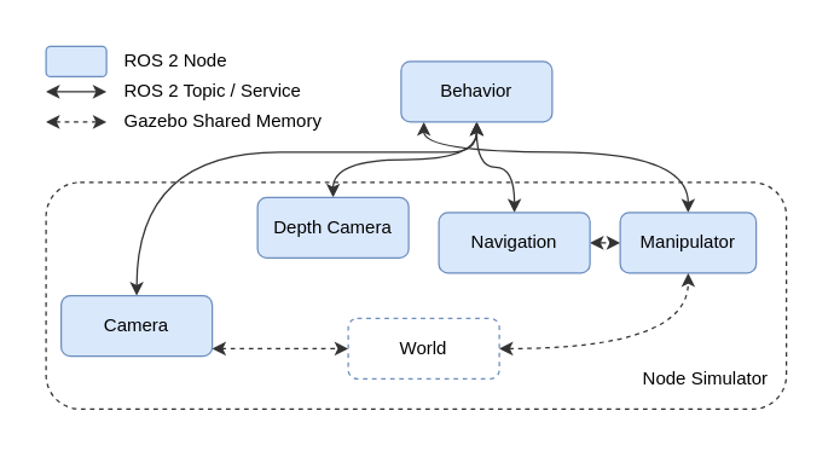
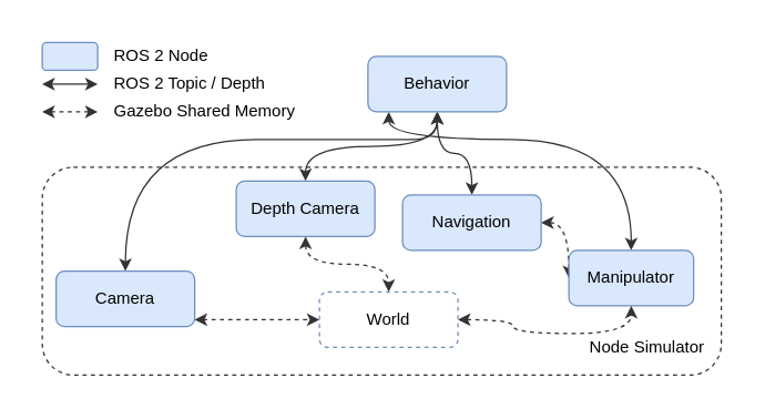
  <mxCell id="0" />
  <mxCell id="1" parent="0" />
  <mxCell id="2" value="" style="rounded=0;whiteSpace=wrap;html=1;strokeColor=none;" parent="1" vertex="1"><mxGeometry x="20" y="20" width="510" height="260" as="geometry" /></mxCell>
  <mxCell id="3" value="" style="rounded=1;whiteSpace=wrap;html=1;dashed=1;fillColor=none;strokeColor=#333333;" parent="1" vertex="1"><mxGeometry x="30" y="120" width="490" height="150" as="geometry" /></mxCell>
  <mxCell id="4" style="edgeStyle=orthogonalEdgeStyle;rounded=0;orthogonalLoop=1;jettySize=auto;html=1;entryX=0.5;entryY=0;entryDx=0;entryDy=0;exitX=0.5;exitY=1;exitDx=0;exitDy=0;curved=1;startArrow=classic;startFill=1;strokeColor=#333333;" parent="1" source="8" target="10" edge="1"><mxGeometry relative="1" as="geometry"><Array as="points"><mxPoint x="280" y="100" /><mxPoint x="100" y="100" /></Array></mxGeometry></mxCell>
  <mxCell id="5" style="edgeStyle=orthogonalEdgeStyle;curved=1;rounded=0;orthogonalLoop=1;jettySize=auto;html=1;entryX=0.5;entryY=0;entryDx=0;entryDy=0;startArrow=classic;startFill=1;strokeColor=#333333;" parent="1" source="8" target="15" edge="1"><mxGeometry relative="1" as="geometry" /></mxCell>
  <mxCell id="6" style="edgeStyle=orthogonalEdgeStyle;curved=1;rounded=0;orthogonalLoop=1;jettySize=auto;html=1;startArrow=classic;startFill=1;strokeColor=#333333;" parent="1" source="8" target="12" edge="1"><mxGeometry relative="1" as="geometry" /></mxCell>
  <mxCell id="7" style="edgeStyle=orthogonalEdgeStyle;curved=1;rounded=0;orthogonalLoop=1;jettySize=auto;html=1;startArrow=classic;startFill=1;strokeColor=#333333;" parent="1" source="8" target="13" edge="1"><mxGeometry relative="1" as="geometry"><Array as="points"><mxPoint x="280" y="100" /><mxPoint x="455" y="100" /></Array></mxGeometry></mxCell>
  <mxCell id="8" value="Behavior" style="rounded=1;whiteSpace=wrap;html=1;fillColor=#dae8fc;strokeColor=#6c8ebf;" parent="1" vertex="1"><mxGeometry x="265" y="40" width="100" height="40" as="geometry" /></mxCell>
  <mxCell id="9" style="edgeStyle=orthogonalEdgeStyle;rounded=0;orthogonalLoop=1;jettySize=auto;html=1;entryX=0;entryY=0.5;entryDx=0;entryDy=0;startArrow=classic;startFill=1;strokeColor=#333333;curved=1;dashed=1;" parent="1" source="10" target="22" edge="1"><mxGeometry relative="1" as="geometry"><Array as="points"><mxPoint x="100" y="230" /></Array></mxGeometry></mxCell>
  <mxCell id="10" value="Camera" style="rounded=1;whiteSpace=wrap;html=1;fillColor=#dae8fc;strokeColor=#6c8ebf;" parent="1" vertex="1"><mxGeometry x="40" y="195" width="100" height="40" as="geometry" /></mxCell>
  <mxCell id="11" style="edgeStyle=orthogonalEdgeStyle;rounded=0;orthogonalLoop=1;jettySize=auto;html=1;startArrow=classic;startFill=1;strokeColor=#333333;curved=1;dashed=1;" parent="1" source="12" target="13" edge="1"><mxGeometry relative="1" as="geometry" /></mxCell>
  <mxCell id="12" value="Navigation" style="rounded=1;whiteSpace=wrap;html=1;fillColor=#dae8fc;strokeColor=#6c8ebf;" parent="1" vertex="1"><mxGeometry x="290" y="140" width="100" height="40" as="geometry" /></mxCell>
- <mxCell id="13" value="Manipulator" style="rounded=1;whiteSpace=wrap;html=1;fillColor=#dae8fc;strokeColor=#6c8ebf;" parent="1" vertex="1"><mxGeometry x="410" y="140" width="90" height="40" as="geometry" /></mxCell>
+ <mxCell id="13" value="Manipulator" style="rounded=1;whiteSpace=wrap;html=1;fillColor=#dae8fc;strokeColor=#6c8ebf;" parent="1" vertex="1"><mxGeometry x="410" y="180" width="90" height="40" as="geometry" /></mxCell>
+ <mxCell id="14" style="edgeStyle=orthogonalEdgeStyle;rounded=0;orthogonalLoop=1;jettySize=auto;html=1;startArrow=classic;startFill=1;strokeColor=#333333;curved=1;dashed=1;" parent="1" source="15" target="22" edge="1"><mxGeometry relative="1" as="geometry" /></mxCell>
  <mxCell id="15" value="Depth Camera" style="rounded=1;whiteSpace=wrap;html=1;fillColor=#dae8fc;strokeColor=#6c8ebf;" parent="1" vertex="1"><mxGeometry x="170" y="130" width="100" height="40" as="geometry" /></mxCell>
  <mxCell id="16" value="Node Simulator" style="text;html=1;strokeColor=none;fillColor=none;align=right;verticalAlign=middle;whiteSpace=wrap;rounded=0;dashed=1;" parent="1" vertex="1"><mxGeometry x="210" y="240" width="300" height="20" as="geometry" /></mxCell>
  <mxCell id="17" value="" style="rounded=1;whiteSpace=wrap;html=1;fillColor=#dae8fc;strokeColor=#6c8ebf;" parent="1" vertex="1"><mxGeometry x="30" y="30" width="40" height="20" as="geometry" /></mxCell>
  <mxCell id="18" value="ROS 2 Node" style="text;html=1;strokeColor=none;fillColor=none;align=left;verticalAlign=middle;whiteSpace=wrap;rounded=0;" parent="1" vertex="1"><mxGeometry x="80" y="30" width="80" height="20" as="geometry" /></mxCell>
  <mxCell id="19" value="" style="endArrow=classic;html=1;endFill=1;startArrow=classic;startFill=1;strokeColor=#333333;" parent="1" edge="1"><mxGeometry width="50" height="50" relative="1" as="geometry"><mxPoint x="30" y="60" as="sourcePoint" /><mxPoint x="70" y="60" as="targetPoint" /></mxGeometry></mxCell>
- <mxCell id="20" value="ROS 2 Topic / Service" style="text;html=1;strokeColor=none;fillColor=none;align=left;verticalAlign=middle;whiteSpace=wrap;rounded=0;" parent="1" vertex="1"><mxGeometry x="80" y="50" width="130" height="20" as="geometry" /></mxCell>
+ <mxCell id="20" value="ROS 2 Topic / Depth" style="text;html=1;strokeColor=none;fillColor=none;align=left;verticalAlign=middle;whiteSpace=wrap;rounded=0;" parent="1" vertex="1"><mxGeometry x="80" y="50" width="130" height="20" as="geometry" /></mxCell>
  <mxCell id="21" style="edgeStyle=orthogonalEdgeStyle;rounded=0;orthogonalLoop=1;jettySize=auto;html=1;entryX=0.5;entryY=1;entryDx=0;entryDy=0;startArrow=classic;startFill=1;strokeColor=#333333;curved=1;dashed=1;" parent="1" source="22" target="13" edge="1"><mxGeometry relative="1" as="geometry" /></mxCell>
  <mxCell id="22" value="World" style="rounded=1;whiteSpace=wrap;html=1;strokeColor=#6c8ebf;dashed=1;fillColor=none;" parent="1" vertex="1"><mxGeometry x="230" y="210" width="100" height="40" as="geometry" /></mxCell>
  <mxCell id="23" value="" style="endArrow=classic;html=1;endFill=1;startArrow=classic;startFill=1;strokeColor=#333333;dashed=1;" parent="1" edge="1"><mxGeometry width="50" height="50" relative="1" as="geometry"><mxPoint x="30" y="80" as="sourcePoint" /><mxPoint x="70" y="80" as="targetPoint" /></mxGeometry></mxCell>
  <mxCell id="24" value="Gazebo Shared Memory" style="text;html=1;strokeColor=none;fillColor=none;align=left;verticalAlign=middle;whiteSpace=wrap;rounded=0;" parent="1" vertex="1"><mxGeometry x="80" y="70" width="135" height="20" as="geometry" /></mxCell>
